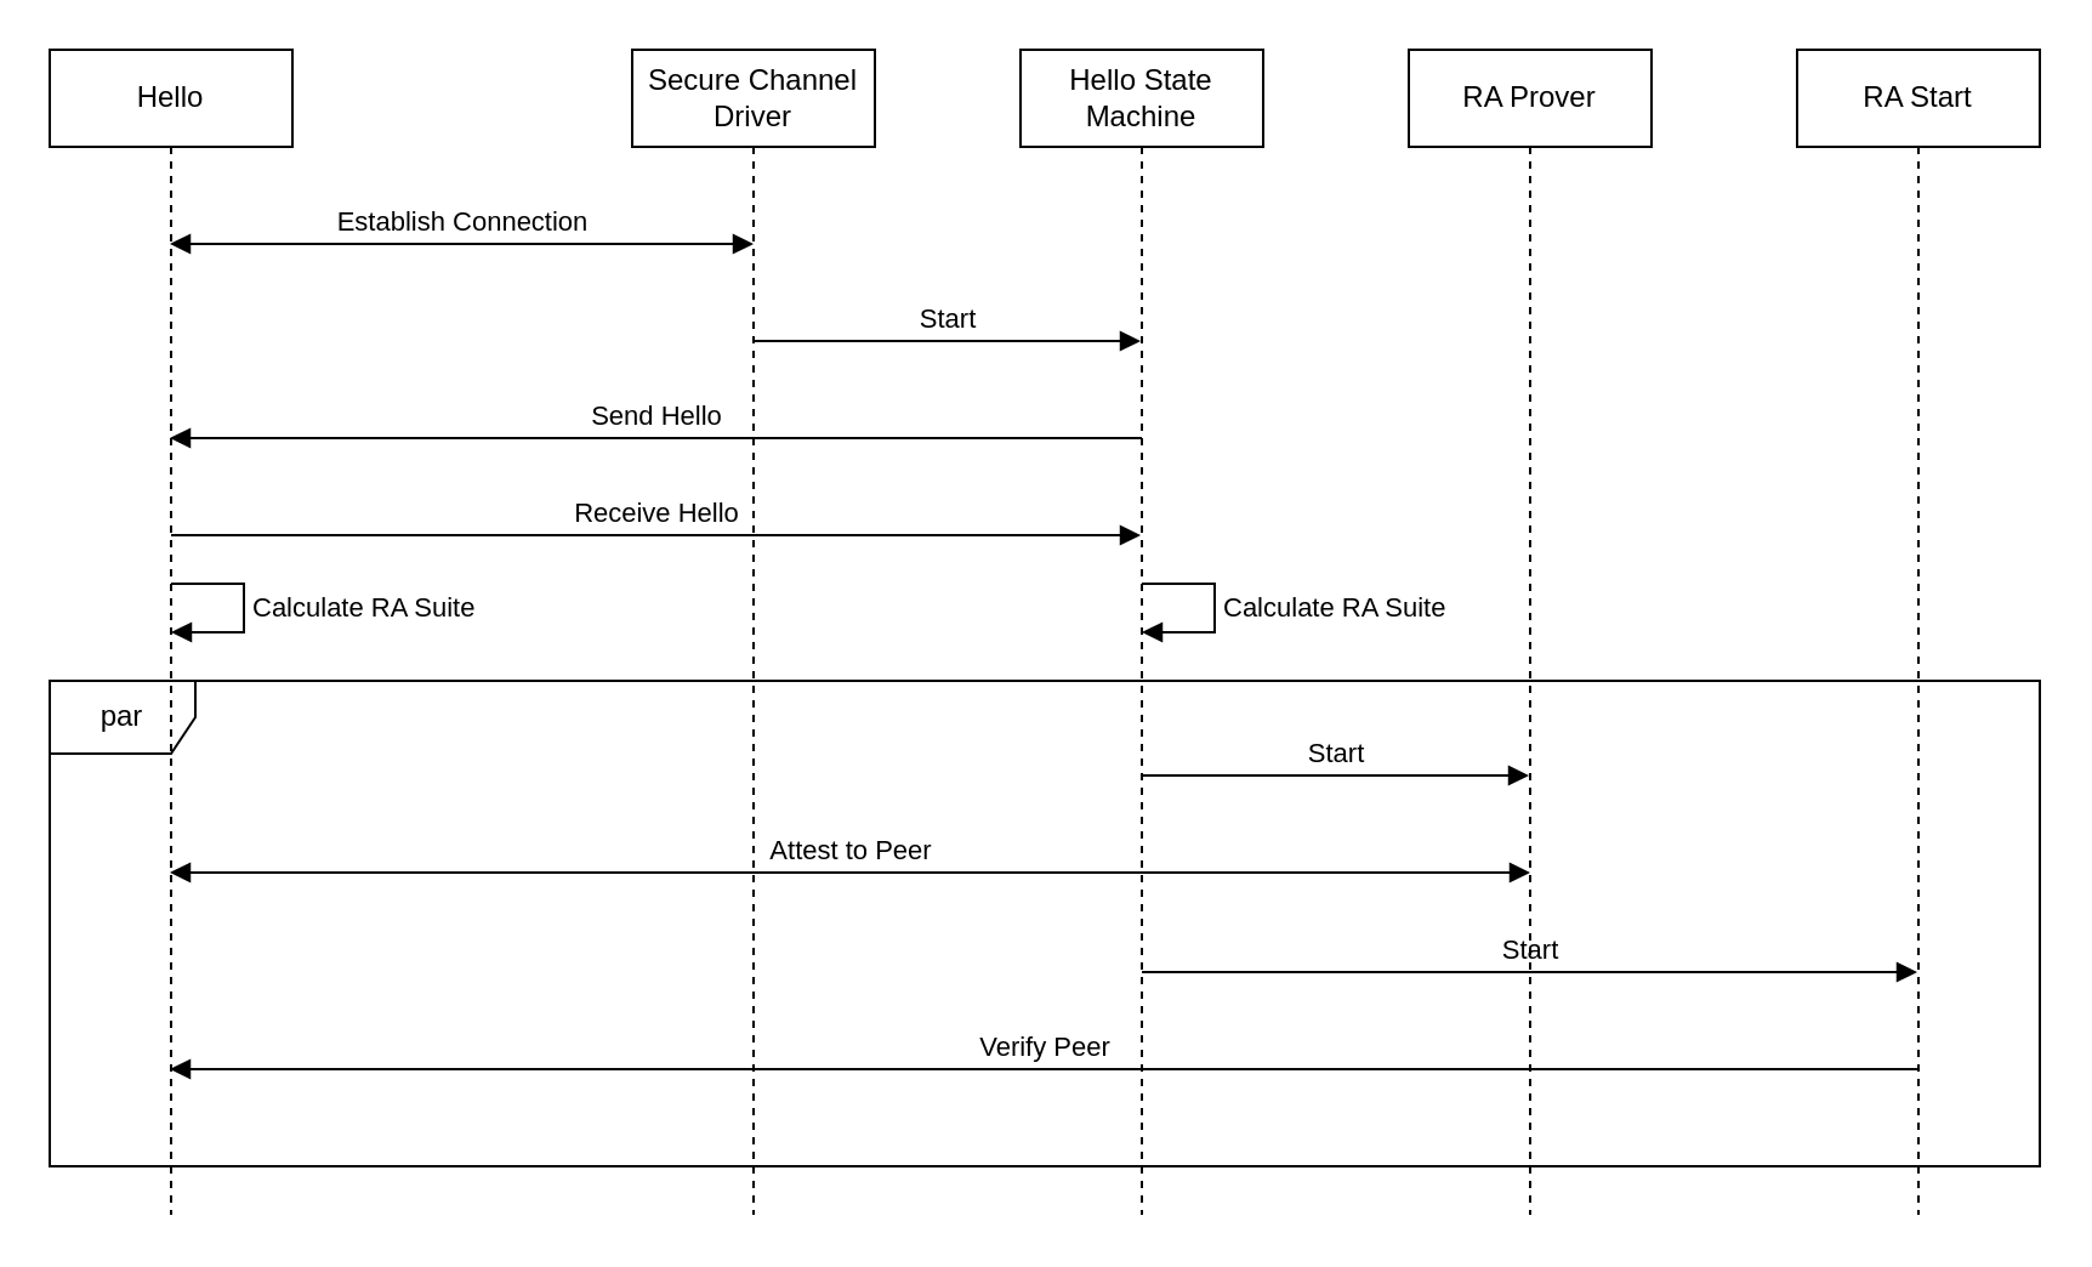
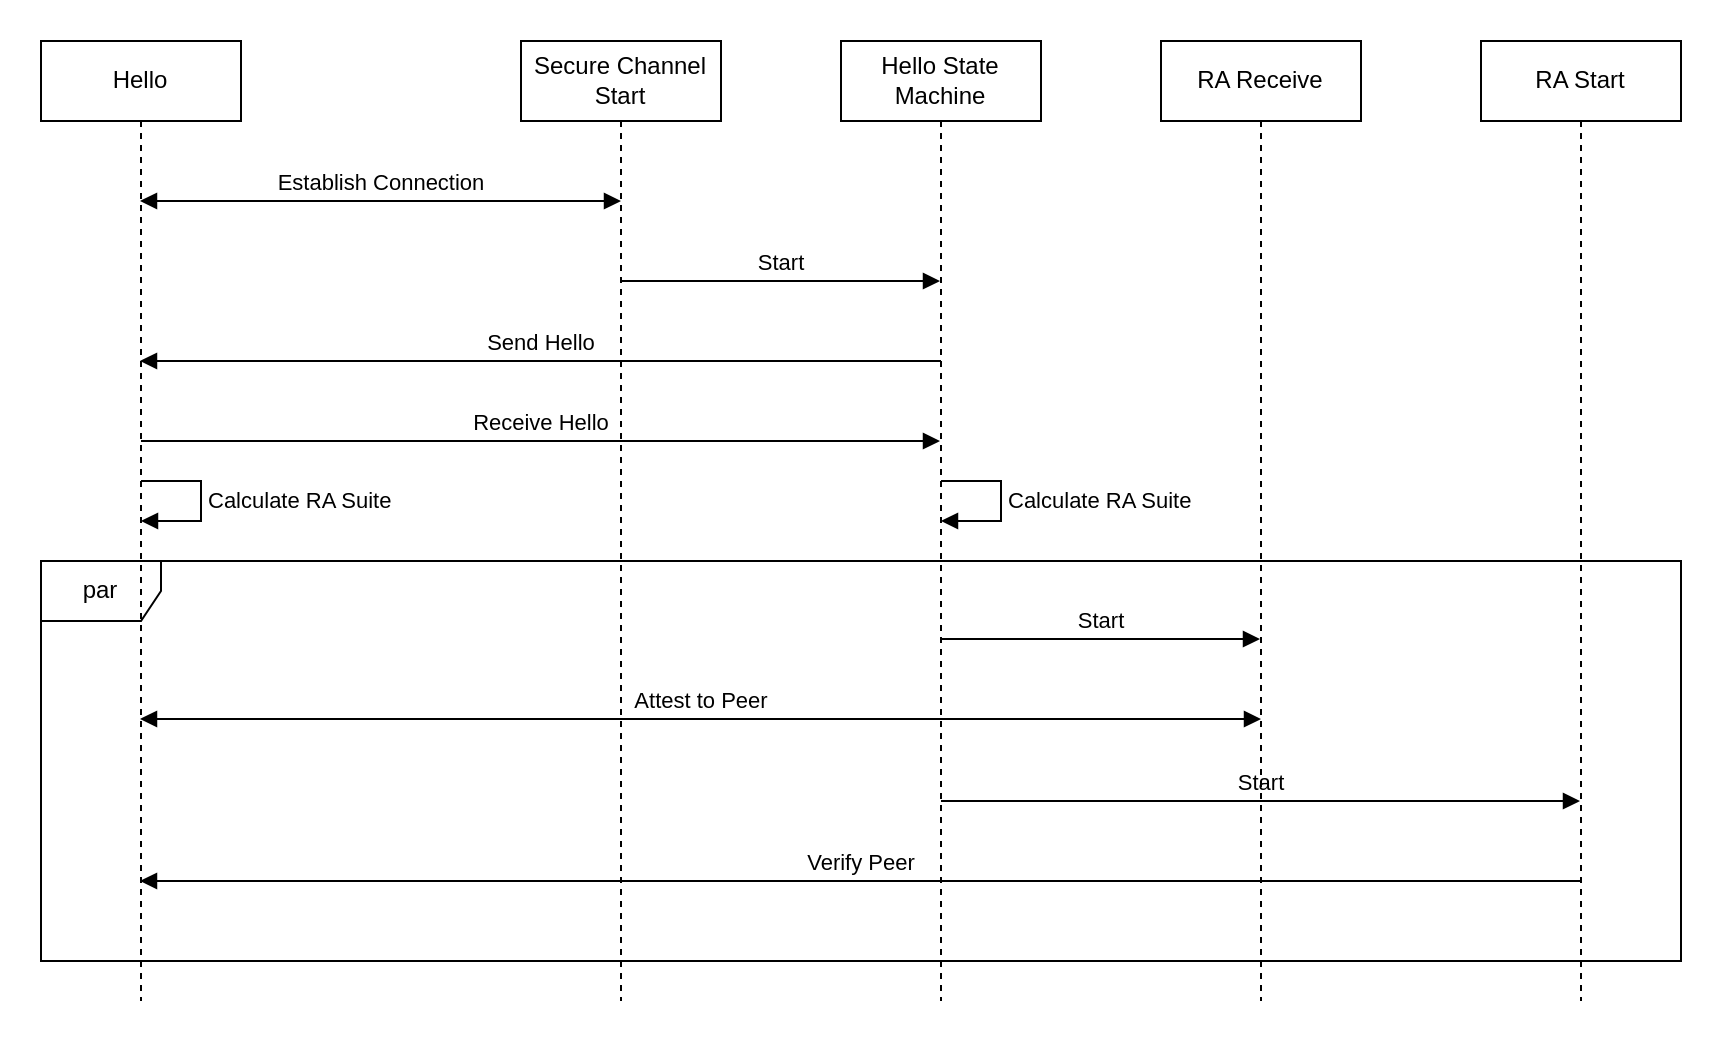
  <mxCell id="0" />
  <mxCell id="1" parent="0" />
  <mxCell id="2" value="par" style="shape=umlFrame;whiteSpace=wrap;html=1;labelBackgroundColor=default;" vertex="1" parent="1"><mxGeometry x="20" y="280" width="820" height="200" as="geometry" /></mxCell>
- <mxCell id="3" value="Secure Channel Driver" style="shape=umlLifeline;perimeter=lifelinePerimeter;whiteSpace=wrap;html=1;container=1;collapsible=0;recursiveResize=0;outlineConnect=0;labelBackgroundColor=default;" vertex="1" parent="1"><mxGeometry x="260" y="20" width="100" height="480" as="geometry" /></mxCell>
+ <mxCell id="3" value="Secure Channel Start" style="shape=umlLifeline;perimeter=lifelinePerimeter;whiteSpace=wrap;html=1;container=1;collapsible=0;recursiveResize=0;outlineConnect=0;labelBackgroundColor=default;" vertex="1" parent="1"><mxGeometry x="260" y="20" width="100" height="480" as="geometry" /></mxCell>
  <mxCell id="4" value="Start" style="html=1;verticalAlign=bottom;endArrow=block;rounded=0;labelBackgroundColor=default;" edge="1" parent="3" target="5"><mxGeometry width="80" relative="1" as="geometry"><mxPoint x="50" y="120" as="sourcePoint" /><mxPoint x="130" y="120" as="targetPoint" /></mxGeometry></mxCell>
  <mxCell id="5" value="Hello State Machine" style="shape=umlLifeline;perimeter=lifelinePerimeter;whiteSpace=wrap;html=1;container=1;collapsible=0;recursiveResize=0;outlineConnect=0;labelBackgroundColor=default;" vertex="1" parent="1"><mxGeometry x="420" y="20" width="100" height="480" as="geometry" /></mxCell>
  <mxCell id="6" value="Send Hello" style="html=1;verticalAlign=bottom;endArrow=block;rounded=0;labelBackgroundColor=default;" edge="1" parent="5" target="10"><mxGeometry width="80" relative="1" as="geometry"><mxPoint x="50" y="160" as="sourcePoint" /><mxPoint x="130" y="160" as="targetPoint" /></mxGeometry></mxCell>
  <mxCell id="7" value="Calculate RA Suite" style="edgeStyle=orthogonalEdgeStyle;html=1;align=left;spacingLeft=2;endArrow=block;rounded=0;labelBackgroundColor=default;" edge="1" parent="5"><mxGeometry relative="1" as="geometry"><mxPoint x="50" y="220" as="sourcePoint" /><Array as="points"><mxPoint x="80" y="220" /></Array><mxPoint x="50" y="240" as="targetPoint" /></mxGeometry></mxCell>
  <mxCell id="8" value="Start" style="verticalAlign=bottom;endArrow=block;rounded=0;labelBackgroundColor=#FFFFFF;labelBorderColor=none;html=1;" edge="1" parent="5" target="14"><mxGeometry width="80" relative="1" as="geometry"><mxPoint x="50" y="380" as="sourcePoint" /><mxPoint x="130" y="380" as="targetPoint" /></mxGeometry></mxCell>
- <mxCell id="9" value="RA Prover" style="shape=umlLifeline;perimeter=lifelinePerimeter;whiteSpace=wrap;html=1;container=0;collapsible=0;recursiveResize=0;outlineConnect=0;labelBackgroundColor=default;" vertex="1" parent="1"><mxGeometry x="580" y="20" width="100" height="480" as="geometry" /></mxCell>
+ <mxCell id="9" value="RA Receive" style="shape=umlLifeline;perimeter=lifelinePerimeter;whiteSpace=wrap;html=1;container=0;collapsible=0;recursiveResize=0;outlineConnect=0;labelBackgroundColor=default;" vertex="1" parent="1"><mxGeometry x="580" y="20" width="100" height="480" as="geometry" /></mxCell>
  <mxCell id="10" value="Hello" style="shape=umlLifeline;perimeter=lifelinePerimeter;whiteSpace=wrap;html=1;container=1;collapsible=0;recursiveResize=0;outlineConnect=0;labelBackgroundColor=default;" vertex="1" parent="1"><mxGeometry x="20" y="20" width="100" height="480" as="geometry" /></mxCell>
  <mxCell id="11" value="Receive Hello" style="html=1;verticalAlign=bottom;endArrow=block;rounded=0;labelBackgroundColor=default;" edge="1" parent="10" target="5"><mxGeometry width="80" relative="1" as="geometry"><mxPoint x="50" y="200" as="sourcePoint" /><mxPoint x="130" y="200" as="targetPoint" /></mxGeometry></mxCell>
  <mxCell id="12" value="Calculate RA Suite" style="edgeStyle=orthogonalEdgeStyle;html=1;align=left;spacingLeft=2;endArrow=block;rounded=0;labelBackgroundColor=default;" edge="1" parent="10"><mxGeometry relative="1" as="geometry"><mxPoint x="50" y="220" as="sourcePoint" /><Array as="points"><mxPoint x="80" y="220" /></Array><mxPoint x="50" y="240" as="targetPoint" /></mxGeometry></mxCell>
  <mxCell id="13" value="Establish Connection" style="html=1;verticalAlign=bottom;endArrow=block;rounded=0;startArrow=block;startFill=1;labelBackgroundColor=default;" edge="1" parent="1" source="10"><mxGeometry width="80" relative="1" as="geometry"><mxPoint x="230" y="100" as="sourcePoint" /><mxPoint x="310" y="100" as="targetPoint" /></mxGeometry></mxCell>
  <mxCell id="14" value="RA Start" style="shape=umlLifeline;perimeter=lifelinePerimeter;whiteSpace=wrap;html=1;container=1;collapsible=0;recursiveResize=0;outlineConnect=0;labelBackgroundColor=default;" vertex="1" parent="1"><mxGeometry x="740" y="20" width="100" height="480" as="geometry" /></mxCell>
  <mxCell id="15" value="Verify Peer" style="html=1;verticalAlign=bottom;endArrow=block;rounded=0;labelBackgroundColor=default;" edge="1" parent="14" target="10"><mxGeometry width="80" relative="1" as="geometry"><mxPoint x="50" y="420" as="sourcePoint" /><mxPoint x="130" y="420" as="targetPoint" /></mxGeometry></mxCell>
  <mxCell id="16" value="Start" style="html=1;verticalAlign=bottom;endArrow=block;rounded=0;labelBackgroundColor=default;" edge="1" parent="1"><mxGeometry width="80" relative="1" as="geometry"><mxPoint x="470" y="319" as="sourcePoint" /><mxPoint x="629.5" y="319" as="targetPoint" /></mxGeometry></mxCell>
  <mxCell id="17" value="Attest to Peer" style="html=1;verticalAlign=bottom;endArrow=block;rounded=0;startArrow=block;startFill=1;labelBackgroundColor=default;" edge="1" parent="1"><mxGeometry width="80" relative="1" as="geometry"><mxPoint x="630" y="359" as="sourcePoint" /><mxPoint x="69.5" y="359" as="targetPoint" /></mxGeometry></mxCell>
